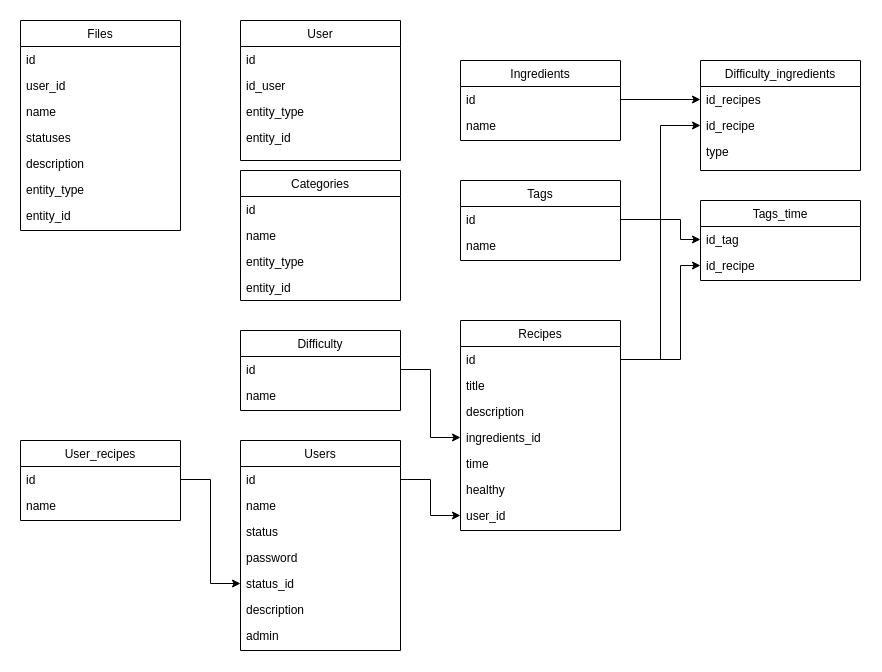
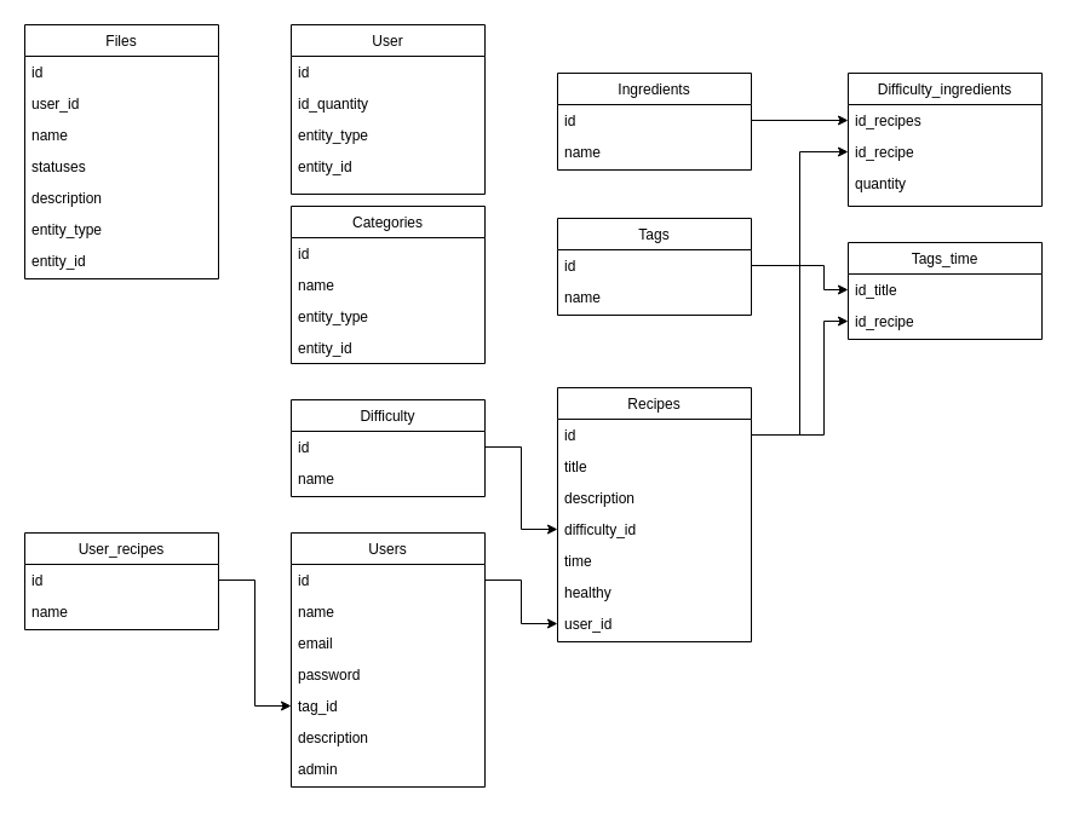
  <mxCell id="0" />
  <mxCell id="1" parent="0" />
  <mxCell id="2" value="Users" style="swimlane;fontStyle=0;align=center;verticalAlign=top;childLayout=stackLayout;horizontal=1;startSize=26;horizontalStack=0;resizeParent=1;resizeLast=0;collapsible=1;marginBottom=0;rounded=0;shadow=0;strokeWidth=1;" parent="1" vertex="1"><mxGeometry x="240" y="440" width="160" height="210" as="geometry"><mxRectangle x="550" y="140" width="160" height="26" as="alternateBounds" /></mxGeometry></mxCell>
  <mxCell id="3" value="id" style="text;align=left;verticalAlign=top;spacingLeft=4;spacingRight=4;overflow=hidden;rotatable=0;points=[[0,0.5],[1,0.5]];portConstraint=eastwest;" parent="2" vertex="1"><mxGeometry y="26" width="160" height="26" as="geometry" /></mxCell>
  <mxCell id="4" value="name" style="text;align=left;verticalAlign=top;spacingLeft=4;spacingRight=4;overflow=hidden;rotatable=0;points=[[0,0.5],[1,0.5]];portConstraint=eastwest;rounded=0;shadow=0;html=0;" parent="2" vertex="1"><mxGeometry y="52" width="160" height="26" as="geometry" /></mxCell>
- <mxCell id="5" value="status" style="text;align=left;verticalAlign=top;spacingLeft=4;spacingRight=4;overflow=hidden;rotatable=0;points=[[0,0.5],[1,0.5]];portConstraint=eastwest;rounded=0;shadow=0;html=0;" parent="2" vertex="1"><mxGeometry y="78" width="160" height="26" as="geometry" /></mxCell>
+ <mxCell id="5" value="email" style="text;align=left;verticalAlign=top;spacingLeft=4;spacingRight=4;overflow=hidden;rotatable=0;points=[[0,0.5],[1,0.5]];portConstraint=eastwest;rounded=0;shadow=0;html=0;" parent="2" vertex="1"><mxGeometry y="78" width="160" height="26" as="geometry" /></mxCell>
  <mxCell id="6" value="password" style="text;align=left;verticalAlign=top;spacingLeft=4;spacingRight=4;overflow=hidden;rotatable=0;points=[[0,0.5],[1,0.5]];portConstraint=eastwest;rounded=0;shadow=0;html=0;" parent="2" vertex="1"><mxGeometry y="104" width="160" height="26" as="geometry" /></mxCell>
- <mxCell id="7" value="status_id" style="text;align=left;verticalAlign=top;spacingLeft=4;spacingRight=4;overflow=hidden;rotatable=0;points=[[0,0.5],[1,0.5]];portConstraint=eastwest;rounded=0;shadow=0;html=0;" parent="2" vertex="1"><mxGeometry y="130" width="160" height="26" as="geometry" /></mxCell>
+ <mxCell id="7" value="tag_id" style="text;align=left;verticalAlign=top;spacingLeft=4;spacingRight=4;overflow=hidden;rotatable=0;points=[[0,0.5],[1,0.5]];portConstraint=eastwest;rounded=0;shadow=0;html=0;" parent="2" vertex="1"><mxGeometry y="130" width="160" height="26" as="geometry" /></mxCell>
  <mxCell id="8" value="description" style="text;align=left;verticalAlign=top;spacingLeft=4;spacingRight=4;overflow=hidden;rotatable=0;points=[[0,0.5],[1,0.5]];portConstraint=eastwest;rounded=0;shadow=0;html=0;" parent="2" vertex="1"><mxGeometry y="156" width="160" height="26" as="geometry" /></mxCell>
  <mxCell id="9" value="admin" style="text;align=left;verticalAlign=top;spacingLeft=4;spacingRight=4;overflow=hidden;rotatable=0;points=[[0,0.5],[1,0.5]];portConstraint=eastwest;rounded=0;shadow=0;html=0;" parent="2" vertex="1"><mxGeometry y="182" width="160" height="26" as="geometry" /></mxCell>
  <mxCell id="10" value="User_recipes" style="swimlane;fontStyle=0;align=center;verticalAlign=top;childLayout=stackLayout;horizontal=1;startSize=26;horizontalStack=0;resizeParent=1;resizeLast=0;collapsible=1;marginBottom=0;rounded=0;shadow=0;strokeWidth=1;" parent="1" vertex="1"><mxGeometry x="20" y="440" width="160" height="80" as="geometry"><mxRectangle x="550" y="140" width="160" height="26" as="alternateBounds" /></mxGeometry></mxCell>
  <mxCell id="11" value="id" style="text;align=left;verticalAlign=top;spacingLeft=4;spacingRight=4;overflow=hidden;rotatable=0;points=[[0,0.5],[1,0.5]];portConstraint=eastwest;" parent="10" vertex="1"><mxGeometry y="26" width="160" height="26" as="geometry" /></mxCell>
  <mxCell id="12" value="name" style="text;align=left;verticalAlign=top;spacingLeft=4;spacingRight=4;overflow=hidden;rotatable=0;points=[[0,0.5],[1,0.5]];portConstraint=eastwest;rounded=0;shadow=0;html=0;" parent="10" vertex="1"><mxGeometry y="52" width="160" height="26" as="geometry" /></mxCell>
  <mxCell id="13" style="edgeStyle=orthogonalEdgeStyle;rounded=0;orthogonalLoop=1;jettySize=auto;html=1;exitX=1;exitY=0.5;exitDx=0;exitDy=0;entryX=0;entryY=0.5;entryDx=0;entryDy=0;" parent="1" source="11" target="7" edge="1"><mxGeometry relative="1" as="geometry" /></mxCell>
  <mxCell id="14" value="Files" style="swimlane;fontStyle=0;align=center;verticalAlign=top;childLayout=stackLayout;horizontal=1;startSize=26;horizontalStack=0;resizeParent=1;resizeLast=0;collapsible=1;marginBottom=0;rounded=0;shadow=0;strokeWidth=1;" parent="1" vertex="1"><mxGeometry x="20" y="20" width="160" height="210" as="geometry"><mxRectangle x="550" y="140" width="160" height="26" as="alternateBounds" /></mxGeometry></mxCell>
  <mxCell id="15" value="id" style="text;align=left;verticalAlign=top;spacingLeft=4;spacingRight=4;overflow=hidden;rotatable=0;points=[[0,0.5],[1,0.5]];portConstraint=eastwest;" parent="14" vertex="1"><mxGeometry y="26" width="160" height="26" as="geometry" /></mxCell>
  <mxCell id="16" value="user_id" style="text;align=left;verticalAlign=top;spacingLeft=4;spacingRight=4;overflow=hidden;rotatable=0;points=[[0,0.5],[1,0.5]];portConstraint=eastwest;rounded=0;shadow=0;html=0;" parent="14" vertex="1"><mxGeometry y="52" width="160" height="26" as="geometry" /></mxCell>
  <mxCell id="17" value="name" style="text;align=left;verticalAlign=top;spacingLeft=4;spacingRight=4;overflow=hidden;rotatable=0;points=[[0,0.5],[1,0.5]];portConstraint=eastwest;rounded=0;shadow=0;html=0;" parent="14" vertex="1"><mxGeometry y="78" width="160" height="26" as="geometry" /></mxCell>
  <mxCell id="18" value="statuses" style="text;align=left;verticalAlign=top;spacingLeft=4;spacingRight=4;overflow=hidden;rotatable=0;points=[[0,0.5],[1,0.5]];portConstraint=eastwest;rounded=0;shadow=0;html=0;" parent="14" vertex="1"><mxGeometry y="104" width="160" height="26" as="geometry" /></mxCell>
  <mxCell id="19" value="description" style="text;align=left;verticalAlign=top;spacingLeft=4;spacingRight=4;overflow=hidden;rotatable=0;points=[[0,0.5],[1,0.5]];portConstraint=eastwest;rounded=0;shadow=0;html=0;" parent="14" vertex="1"><mxGeometry y="130" width="160" height="26" as="geometry" /></mxCell>
  <mxCell id="20" value="entity_type" style="text;align=left;verticalAlign=top;spacingLeft=4;spacingRight=4;overflow=hidden;rotatable=0;points=[[0,0.5],[1,0.5]];portConstraint=eastwest;rounded=0;shadow=0;html=0;" parent="14" vertex="1"><mxGeometry y="156" width="160" height="26" as="geometry" /></mxCell>
  <mxCell id="21" value="entity_id" style="text;align=left;verticalAlign=top;spacingLeft=4;spacingRight=4;overflow=hidden;rotatable=0;points=[[0,0.5],[1,0.5]];portConstraint=eastwest;rounded=0;shadow=0;html=0;" parent="14" vertex="1"><mxGeometry y="182" width="160" height="26" as="geometry" /></mxCell>
  <mxCell id="22" value="User" style="swimlane;fontStyle=0;align=center;verticalAlign=top;childLayout=stackLayout;horizontal=1;startSize=26;horizontalStack=0;resizeParent=1;resizeLast=0;collapsible=1;marginBottom=0;rounded=0;shadow=0;strokeWidth=1;" parent="1" vertex="1"><mxGeometry x="240" y="20" width="160" height="140" as="geometry"><mxRectangle x="550" y="140" width="160" height="26" as="alternateBounds" /></mxGeometry></mxCell>
  <mxCell id="23" value="id" style="text;align=left;verticalAlign=top;spacingLeft=4;spacingRight=4;overflow=hidden;rotatable=0;points=[[0,0.5],[1,0.5]];portConstraint=eastwest;rounded=0;shadow=0;html=0;" parent="22" vertex="1"><mxGeometry y="26" width="160" height="26" as="geometry" /></mxCell>
- <mxCell id="24" value="id_user" style="text;align=left;verticalAlign=top;spacingLeft=4;spacingRight=4;overflow=hidden;rotatable=0;points=[[0,0.5],[1,0.5]];portConstraint=eastwest;rounded=0;shadow=0;html=0;" parent="22" vertex="1"><mxGeometry y="52" width="160" height="26" as="geometry" /></mxCell>
+ <mxCell id="24" value="id_quantity" style="text;align=left;verticalAlign=top;spacingLeft=4;spacingRight=4;overflow=hidden;rotatable=0;points=[[0,0.5],[1,0.5]];portConstraint=eastwest;rounded=0;shadow=0;html=0;" parent="22" vertex="1"><mxGeometry y="52" width="160" height="26" as="geometry" /></mxCell>
  <mxCell id="25" value="entity_type" style="text;align=left;verticalAlign=top;spacingLeft=4;spacingRight=4;overflow=hidden;rotatable=0;points=[[0,0.5],[1,0.5]];portConstraint=eastwest;rounded=0;shadow=0;html=0;" parent="22" vertex="1"><mxGeometry y="78" width="160" height="26" as="geometry" /></mxCell>
  <mxCell id="26" value="entity_id" style="text;align=left;verticalAlign=top;spacingLeft=4;spacingRight=4;overflow=hidden;rotatable=0;points=[[0,0.5],[1,0.5]];portConstraint=eastwest;rounded=0;shadow=0;html=0;" parent="22" vertex="1"><mxGeometry y="104" width="160" height="26" as="geometry" /></mxCell>
  <mxCell id="27" value="Tags" style="swimlane;fontStyle=0;align=center;verticalAlign=top;childLayout=stackLayout;horizontal=1;startSize=26;horizontalStack=0;resizeParent=1;resizeLast=0;collapsible=1;marginBottom=0;rounded=0;shadow=0;strokeWidth=1;" parent="1" vertex="1"><mxGeometry x="460" y="180" width="160" height="80" as="geometry"><mxRectangle x="550" y="140" width="160" height="26" as="alternateBounds" /></mxGeometry></mxCell>
  <mxCell id="28" value="id" style="text;align=left;verticalAlign=top;spacingLeft=4;spacingRight=4;overflow=hidden;rotatable=0;points=[[0,0.5],[1,0.5]];portConstraint=eastwest;" parent="27" vertex="1"><mxGeometry y="26" width="160" height="26" as="geometry" /></mxCell>
  <mxCell id="29" value="name" style="text;align=left;verticalAlign=top;spacingLeft=4;spacingRight=4;overflow=hidden;rotatable=0;points=[[0,0.5],[1,0.5]];portConstraint=eastwest;rounded=0;shadow=0;html=0;" parent="27" vertex="1"><mxGeometry y="52" width="160" height="26" as="geometry" /></mxCell>
  <mxCell id="30" value="Recipes" style="swimlane;fontStyle=0;align=center;verticalAlign=top;childLayout=stackLayout;horizontal=1;startSize=26;horizontalStack=0;resizeParent=1;resizeLast=0;collapsible=1;marginBottom=0;rounded=0;shadow=0;strokeWidth=1;" parent="1" vertex="1"><mxGeometry x="460" y="320" width="160" height="210" as="geometry"><mxRectangle x="550" y="140" width="160" height="26" as="alternateBounds" /></mxGeometry></mxCell>
  <mxCell id="31" value="id" style="text;align=left;verticalAlign=top;spacingLeft=4;spacingRight=4;overflow=hidden;rotatable=0;points=[[0,0.5],[1,0.5]];portConstraint=eastwest;" parent="30" vertex="1"><mxGeometry y="26" width="160" height="26" as="geometry" /></mxCell>
  <mxCell id="32" value="title" style="text;align=left;verticalAlign=top;spacingLeft=4;spacingRight=4;overflow=hidden;rotatable=0;points=[[0,0.5],[1,0.5]];portConstraint=eastwest;rounded=0;shadow=0;html=0;" parent="30" vertex="1"><mxGeometry y="52" width="160" height="26" as="geometry" /></mxCell>
  <mxCell id="33" value="description" style="text;align=left;verticalAlign=top;spacingLeft=4;spacingRight=4;overflow=hidden;rotatable=0;points=[[0,0.5],[1,0.5]];portConstraint=eastwest;rounded=0;shadow=0;html=0;" parent="30" vertex="1"><mxGeometry y="78" width="160" height="26" as="geometry" /></mxCell>
- <mxCell id="34" value="ingredients_id" style="text;align=left;verticalAlign=top;spacingLeft=4;spacingRight=4;overflow=hidden;rotatable=0;points=[[0,0.5],[1,0.5]];portConstraint=eastwest;rounded=0;shadow=0;html=0;" parent="30" vertex="1"><mxGeometry y="104" width="160" height="26" as="geometry" /></mxCell>
+ <mxCell id="34" value="difficulty_id" style="text;align=left;verticalAlign=top;spacingLeft=4;spacingRight=4;overflow=hidden;rotatable=0;points=[[0,0.5],[1,0.5]];portConstraint=eastwest;rounded=0;shadow=0;html=0;" parent="30" vertex="1"><mxGeometry y="104" width="160" height="26" as="geometry" /></mxCell>
  <mxCell id="35" value="time" style="text;align=left;verticalAlign=top;spacingLeft=4;spacingRight=4;overflow=hidden;rotatable=0;points=[[0,0.5],[1,0.5]];portConstraint=eastwest;rounded=0;shadow=0;html=0;" parent="30" vertex="1"><mxGeometry y="130" width="160" height="26" as="geometry" /></mxCell>
  <mxCell id="36" value="healthy" style="text;align=left;verticalAlign=top;spacingLeft=4;spacingRight=4;overflow=hidden;rotatable=0;points=[[0,0.5],[1,0.5]];portConstraint=eastwest;rounded=0;shadow=0;html=0;" parent="30" vertex="1"><mxGeometry y="156" width="160" height="26" as="geometry" /></mxCell>
  <mxCell id="37" value="user_id" style="text;align=left;verticalAlign=top;spacingLeft=4;spacingRight=4;overflow=hidden;rotatable=0;points=[[0,0.5],[1,0.5]];portConstraint=eastwest;rounded=0;shadow=0;html=0;" parent="30" vertex="1"><mxGeometry y="182" width="160" height="26" as="geometry" /></mxCell>
  <mxCell id="38" value="Categories" style="swimlane;fontStyle=0;align=center;verticalAlign=top;childLayout=stackLayout;horizontal=1;startSize=26;horizontalStack=0;resizeParent=1;resizeLast=0;collapsible=1;marginBottom=0;rounded=0;shadow=0;strokeWidth=1;" parent="1" vertex="1"><mxGeometry x="240" y="170" width="160" height="130" as="geometry"><mxRectangle x="550" y="140" width="160" height="26" as="alternateBounds" /></mxGeometry></mxCell>
  <mxCell id="39" value="id" style="text;align=left;verticalAlign=top;spacingLeft=4;spacingRight=4;overflow=hidden;rotatable=0;points=[[0,0.5],[1,0.5]];portConstraint=eastwest;" parent="38" vertex="1"><mxGeometry y="26" width="160" height="26" as="geometry" /></mxCell>
  <mxCell id="40" value="name" style="text;align=left;verticalAlign=top;spacingLeft=4;spacingRight=4;overflow=hidden;rotatable=0;points=[[0,0.5],[1,0.5]];portConstraint=eastwest;rounded=0;shadow=0;html=0;" parent="38" vertex="1"><mxGeometry y="52" width="160" height="26" as="geometry" /></mxCell>
  <mxCell id="41" value="entity_type" style="text;align=left;verticalAlign=top;spacingLeft=4;spacingRight=4;overflow=hidden;rotatable=0;points=[[0,0.5],[1,0.5]];portConstraint=eastwest;rounded=0;shadow=0;html=0;" parent="38" vertex="1"><mxGeometry y="78" width="160" height="26" as="geometry" /></mxCell>
  <mxCell id="42" value="entity_id" style="text;align=left;verticalAlign=top;spacingLeft=4;spacingRight=4;overflow=hidden;rotatable=0;points=[[0,0.5],[1,0.5]];portConstraint=eastwest;rounded=0;shadow=0;html=0;" parent="38" vertex="1"><mxGeometry y="104" width="160" height="26" as="geometry" /></mxCell>
  <mxCell id="43" value="Tags_time" style="swimlane;fontStyle=0;align=center;verticalAlign=top;childLayout=stackLayout;horizontal=1;startSize=26;horizontalStack=0;resizeParent=1;resizeLast=0;collapsible=1;marginBottom=0;rounded=0;shadow=0;strokeWidth=1;" parent="1" vertex="1"><mxGeometry x="700" y="200" width="160" height="80" as="geometry"><mxRectangle x="550" y="140" width="160" height="26" as="alternateBounds" /></mxGeometry></mxCell>
- <mxCell id="44" value="id_tag" style="text;align=left;verticalAlign=top;spacingLeft=4;spacingRight=4;overflow=hidden;rotatable=0;points=[[0,0.5],[1,0.5]];portConstraint=eastwest;" parent="43" vertex="1"><mxGeometry y="26" width="160" height="26" as="geometry" /></mxCell>
+ <mxCell id="44" value="id_title" style="text;align=left;verticalAlign=top;spacingLeft=4;spacingRight=4;overflow=hidden;rotatable=0;points=[[0,0.5],[1,0.5]];portConstraint=eastwest;" parent="43" vertex="1"><mxGeometry y="26" width="160" height="26" as="geometry" /></mxCell>
  <mxCell id="45" value="id_recipe" style="text;align=left;verticalAlign=top;spacingLeft=4;spacingRight=4;overflow=hidden;rotatable=0;points=[[0,0.5],[1,0.5]];portConstraint=eastwest;rounded=0;shadow=0;html=0;" parent="43" vertex="1"><mxGeometry y="52" width="160" height="26" as="geometry" /></mxCell>
  <mxCell id="46" value="Ingredients" style="swimlane;fontStyle=0;align=center;verticalAlign=top;childLayout=stackLayout;horizontal=1;startSize=26;horizontalStack=0;resizeParent=1;resizeLast=0;collapsible=1;marginBottom=0;rounded=0;shadow=0;strokeWidth=1;" parent="1" vertex="1"><mxGeometry x="460" y="60" width="160" height="80" as="geometry"><mxRectangle x="550" y="140" width="160" height="26" as="alternateBounds" /></mxGeometry></mxCell>
  <mxCell id="47" value="id" style="text;align=left;verticalAlign=top;spacingLeft=4;spacingRight=4;overflow=hidden;rotatable=0;points=[[0,0.5],[1,0.5]];portConstraint=eastwest;" parent="46" vertex="1"><mxGeometry y="26" width="160" height="26" as="geometry" /></mxCell>
  <mxCell id="48" value="name" style="text;align=left;verticalAlign=top;spacingLeft=4;spacingRight=4;overflow=hidden;rotatable=0;points=[[0,0.5],[1,0.5]];portConstraint=eastwest;rounded=0;shadow=0;html=0;" parent="46" vertex="1"><mxGeometry y="52" width="160" height="26" as="geometry" /></mxCell>
  <mxCell id="49" value="Difficulty_ingredients" style="swimlane;fontStyle=0;align=center;verticalAlign=top;childLayout=stackLayout;horizontal=1;startSize=26;horizontalStack=0;resizeParent=1;resizeLast=0;collapsible=1;marginBottom=0;rounded=0;shadow=0;strokeWidth=1;" parent="1" vertex="1"><mxGeometry x="700" y="60" width="160" height="110" as="geometry"><mxRectangle x="550" y="140" width="160" height="26" as="alternateBounds" /></mxGeometry></mxCell>
  <mxCell id="50" value="id_recipes" style="text;align=left;verticalAlign=top;spacingLeft=4;spacingRight=4;overflow=hidden;rotatable=0;points=[[0,0.5],[1,0.5]];portConstraint=eastwest;" parent="49" vertex="1"><mxGeometry y="26" width="160" height="26" as="geometry" /></mxCell>
  <mxCell id="51" value="id_recipe" style="text;align=left;verticalAlign=top;spacingLeft=4;spacingRight=4;overflow=hidden;rotatable=0;points=[[0,0.5],[1,0.5]];portConstraint=eastwest;rounded=0;shadow=0;html=0;" parent="49" vertex="1"><mxGeometry y="52" width="160" height="26" as="geometry" /></mxCell>
- <mxCell id="52" value="type" style="text;align=left;verticalAlign=top;spacingLeft=4;spacingRight=4;overflow=hidden;rotatable=0;points=[[0,0.5],[1,0.5]];portConstraint=eastwest;rounded=0;shadow=0;html=0;" parent="49" vertex="1"><mxGeometry y="78" width="160" height="26" as="geometry" /></mxCell>
+ <mxCell id="52" value="quantity" style="text;align=left;verticalAlign=top;spacingLeft=4;spacingRight=4;overflow=hidden;rotatable=0;points=[[0,0.5],[1,0.5]];portConstraint=eastwest;rounded=0;shadow=0;html=0;" parent="49" vertex="1"><mxGeometry y="78" width="160" height="26" as="geometry" /></mxCell>
  <mxCell id="53" style="edgeStyle=orthogonalEdgeStyle;rounded=0;orthogonalLoop=1;jettySize=auto;html=1;exitX=1;exitY=0.5;exitDx=0;exitDy=0;entryX=0;entryY=0.5;entryDx=0;entryDy=0;" parent="1" source="47" target="50" edge="1"><mxGeometry relative="1" as="geometry" /></mxCell>
  <mxCell id="54" style="edgeStyle=orthogonalEdgeStyle;rounded=0;orthogonalLoop=1;jettySize=auto;html=1;exitX=1;exitY=0.5;exitDx=0;exitDy=0;entryX=0;entryY=0.5;entryDx=0;entryDy=0;" parent="1" source="28" target="44" edge="1"><mxGeometry relative="1" as="geometry"><Array as="points"><mxPoint x="680" y="219" /><mxPoint x="680" y="239" /></Array></mxGeometry></mxCell>
  <mxCell id="55" style="edgeStyle=orthogonalEdgeStyle;rounded=0;orthogonalLoop=1;jettySize=auto;html=1;exitX=1;exitY=0.5;exitDx=0;exitDy=0;entryX=0;entryY=0.5;entryDx=0;entryDy=0;" parent="1" source="31" target="45" edge="1"><mxGeometry relative="1" as="geometry"><Array as="points"><mxPoint x="680" y="359" /><mxPoint x="680" y="265" /></Array></mxGeometry></mxCell>
  <mxCell id="56" style="edgeStyle=orthogonalEdgeStyle;rounded=0;orthogonalLoop=1;jettySize=auto;html=1;exitX=1;exitY=0.5;exitDx=0;exitDy=0;entryX=0;entryY=0.5;entryDx=0;entryDy=0;" parent="1" source="31" target="51" edge="1"><mxGeometry relative="1" as="geometry" /></mxCell>
  <mxCell id="57" value="Difficulty" style="swimlane;fontStyle=0;align=center;verticalAlign=top;childLayout=stackLayout;horizontal=1;startSize=26;horizontalStack=0;resizeParent=1;resizeLast=0;collapsible=1;marginBottom=0;rounded=0;shadow=0;strokeWidth=1;" parent="1" vertex="1"><mxGeometry x="240" y="330" width="160" height="80" as="geometry"><mxRectangle x="550" y="140" width="160" height="26" as="alternateBounds" /></mxGeometry></mxCell>
  <mxCell id="58" value="id" style="text;align=left;verticalAlign=top;spacingLeft=4;spacingRight=4;overflow=hidden;rotatable=0;points=[[0,0.5],[1,0.5]];portConstraint=eastwest;" parent="57" vertex="1"><mxGeometry y="26" width="160" height="26" as="geometry" /></mxCell>
  <mxCell id="59" value="name" style="text;align=left;verticalAlign=top;spacingLeft=4;spacingRight=4;overflow=hidden;rotatable=0;points=[[0,0.5],[1,0.5]];portConstraint=eastwest;rounded=0;shadow=0;html=0;" parent="57" vertex="1"><mxGeometry y="52" width="160" height="26" as="geometry" /></mxCell>
  <mxCell id="60" style="edgeStyle=orthogonalEdgeStyle;rounded=0;orthogonalLoop=1;jettySize=auto;html=1;exitX=1;exitY=0.5;exitDx=0;exitDy=0;entryX=0;entryY=0.5;entryDx=0;entryDy=0;" parent="1" source="3" target="37" edge="1"><mxGeometry relative="1" as="geometry" /></mxCell>
  <mxCell id="61" style="edgeStyle=orthogonalEdgeStyle;rounded=0;orthogonalLoop=1;jettySize=auto;html=1;exitX=1;exitY=0.5;exitDx=0;exitDy=0;entryX=0;entryY=0.5;entryDx=0;entryDy=0;" parent="1" source="58" target="34" edge="1"><mxGeometry relative="1" as="geometry" /></mxCell>
